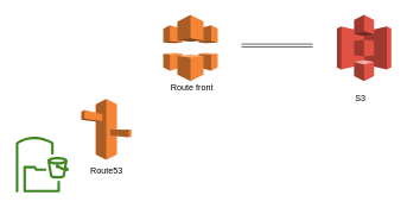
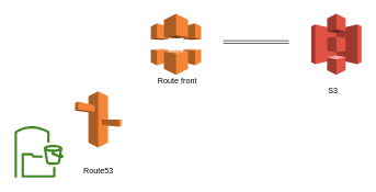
  <mxCell id="0" />
  <mxCell id="1" parent="0" />
  <mxCell id="2" style="edgeStyle=none;shape=link;html=1;" edge="1" parent="1"><mxGeometry relative="1" as="geometry"><mxPoint x="439" y="63" as="sourcePoint" /><mxPoint x="339" y="63" as="targetPoint" /></mxGeometry></mxCell>
  <mxCell id="3" value="" style="outlineConnect=0;dashed=0;verticalLabelPosition=bottom;verticalAlign=top;align=center;html=1;shape=mxgraph.aws3.route_53;fillColor=#F58536;gradientColor=none;" vertex="1" parent="1"><mxGeometry x="113.75" y="138" width="70.5" height="85.5" as="geometry" /></mxCell>
- <mxCell id="4" value="Route53" style="text;html=1;align=center;verticalAlign=middle;resizable=0;points=[];autosize=1;strokeColor=none;fillColor=none;" vertex="1" parent="1"><mxGeometry x="113.75" y="223.5" width="70" height="30" as="geometry" /></mxCell>
+ <mxCell id="4" value="Route53" style="text;html=1;align=center;verticalAlign=middle;resizable=0;points=[];autosize=1;strokeColor=none;fillColor=none;" vertex="1" parent="1"><mxGeometry x="113.75" y="243.5" width="70" height="30" as="geometry" /></mxCell>
  <mxCell id="5" value="" style="outlineConnect=0;dashed=0;verticalLabelPosition=bottom;verticalAlign=top;align=center;html=1;shape=mxgraph.aws3.cloudfront;fillColor=#F58536;gradientColor=none;" vertex="1" parent="1"><mxGeometry x="229" y="20" width="76.5" height="93" as="geometry" /></mxCell>
  <mxCell id="6" value="Route front" style="text;html=1;align=center;verticalAlign=middle;resizable=0;points=[];autosize=1;strokeColor=none;fillColor=none;" vertex="1" parent="1"><mxGeometry x="229" y="108" width="80" height="30" as="geometry" /></mxCell>
  <mxCell id="7" value="" style="outlineConnect=0;dashed=0;verticalLabelPosition=bottom;verticalAlign=top;align=center;html=1;shape=mxgraph.aws3.s3;fillColor=#E05243;gradientColor=none;" vertex="1" parent="1"><mxGeometry x="473" y="20" width="76.5" height="93" as="geometry" /></mxCell>
  <mxCell id="8" value="S3" style="text;html=1;align=center;verticalAlign=middle;resizable=0;points=[];autosize=1;strokeColor=none;fillColor=none;" vertex="1" parent="1"><mxGeometry x="486.25" y="123" width="40" height="30" as="geometry" /></mxCell>
  <mxCell id="9" value="" style="sketch=0;outlineConnect=0;fontColor=#232F3E;gradientColor=none;fillColor=#3F8624;strokeColor=none;dashed=0;verticalLabelPosition=bottom;verticalAlign=top;align=center;html=1;fontSize=12;fontStyle=0;aspect=fixed;pointerEvents=1;shape=mxgraph.aws4.s3_file_gateway;" vertex="1" parent="1"><mxGeometry x="20" y="191" width="78" height="78" as="geometry" /></mxCell>
